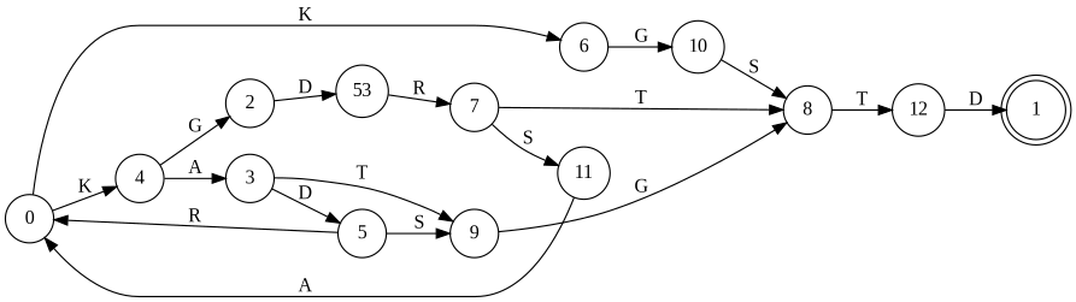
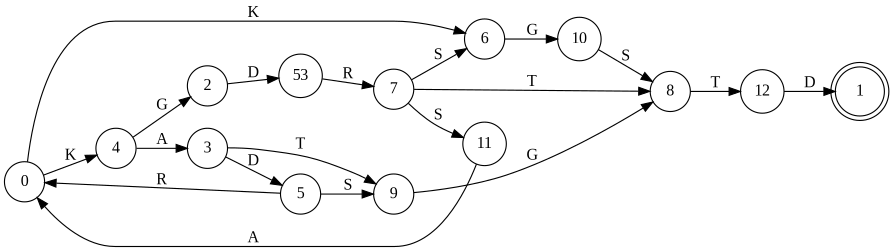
  digraph {
    fontname="Liberation Serif"
    rankdir=LR
    node [fontname="Liberation Serif" shape=circle]
    edge [fontname="Liberation Serif"]
    0
    6
    4
    10
    2
    3
    8
    n8 [label=53]
    9
    5
    1 [shape=doublecircle]
    7
    11
    12
    0 -> 6 [label=K]
    0 -> 4 [label=K]
    6 -> 10 [label=G]
    4 -> 2 [label=G]
    4 -> 3 [label=A]
    10 -> 8 [label=S]
    2 -> n8 [label=D]
    3 -> 9 [label=T]
    3 -> 5 [label=D]
    8 -> 12 [label=T]
    n8 -> 7 [label=R]
    9 -> 8 [label=G]
    5 -> 0 [label=R]
    5 -> 9 [label=S]
+   7 -> 6 [label=S]
    7 -> 8 [label=T]
    7 -> 11 [label=S]
    11 -> 0 [label=A]
    12 -> 1 [label=D]
  }
